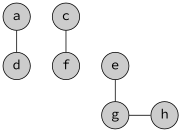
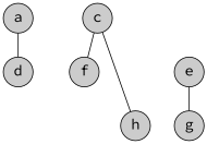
  graph {
    nodesep=.4
    ranksep=.4
    splines=line
    node [fillcolor="#cccccc" fontname="Source Code Pro,Ubuntu Mono" fontsize=18 margin=0 penwidth=1 shape=circle style=filled]
    edge [penwidth=1]
    a [width=0.5]
    c [width=0.5]
    d [width=0.5]
    e [width=0.5]
    f [width=0.5]
    g [width=0.5]
    h [width=0.5]
    subgraph sub_1 {
      rank=same
      a
      c
    }
    subgraph sub_2 {
      rank=same
      d
      e
      f
    }
    subgraph sub_3 {
      rank=same
      g
      h
    }
    a -- d
    c -- f
    e -- g
-   g -- h
+   c -- h
  }
